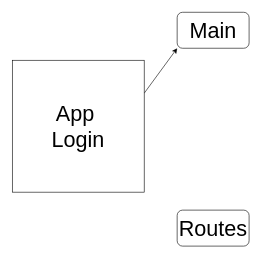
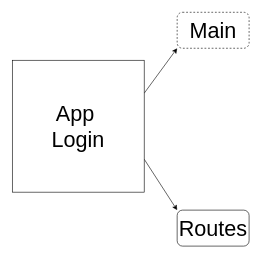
  <mxCell id="0" />
  <mxCell id="1" parent="0" />
  <mxCell id="2" style="edgeStyle=none;html=1;exitX=1;exitY=0.25;exitDx=0;exitDy=0;entryX=0;entryY=1;entryDx=0;entryDy=0;fontSize=36;" edge="1" parent="1" source="4" target="5"><mxGeometry relative="1" as="geometry" /></mxCell>
+ <mxCell id="3" style="edgeStyle=none;html=1;exitX=1;exitY=0.75;exitDx=0;exitDy=0;entryX=0;entryY=0;entryDx=0;entryDy=0;fontSize=36;" edge="1" parent="1" source="4" target="6"><mxGeometry relative="1" as="geometry" /></mxCell>
  <mxCell id="4" value="&lt;font style=&quot;font-size: 36px;&quot;&gt;App&amp;nbsp;&lt;br&gt;Login&lt;br&gt;&lt;/font&gt;" style="whiteSpace=wrap;html=1;aspect=fixed;" vertex="1" parent="1"><mxGeometry x="20" y="100" width="220" height="220" as="geometry" /></mxCell>
- <mxCell id="5" value="Main" style="rounded=1;whiteSpace=wrap;html=1;fontSize=36;" vertex="1" parent="1"><mxGeometry x="295" y="20" width="120" height="60" as="geometry" /></mxCell>
+ <mxCell id="5" value="Main" style="rounded=1;whiteSpace=wrap;html=1;fontSize=36;dashed=1;" vertex="1" parent="1"><mxGeometry x="295" y="20" width="120" height="60" as="geometry" /></mxCell>
  <mxCell id="6" value="Routes" style="rounded=1;whiteSpace=wrap;html=1;fontSize=36;" vertex="1" parent="1"><mxGeometry x="295" y="350" width="120" height="60" as="geometry" /></mxCell>
